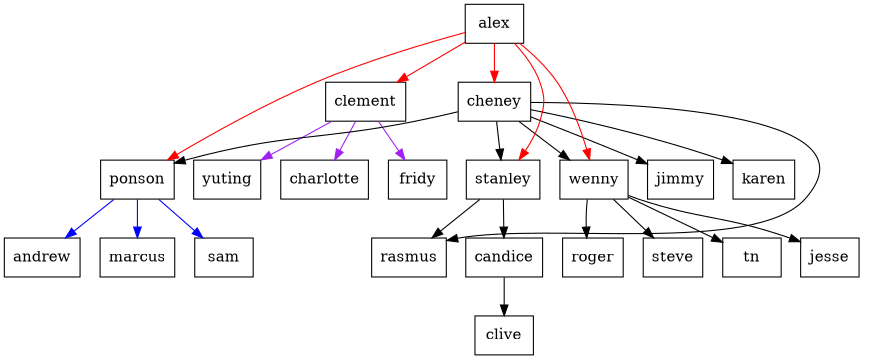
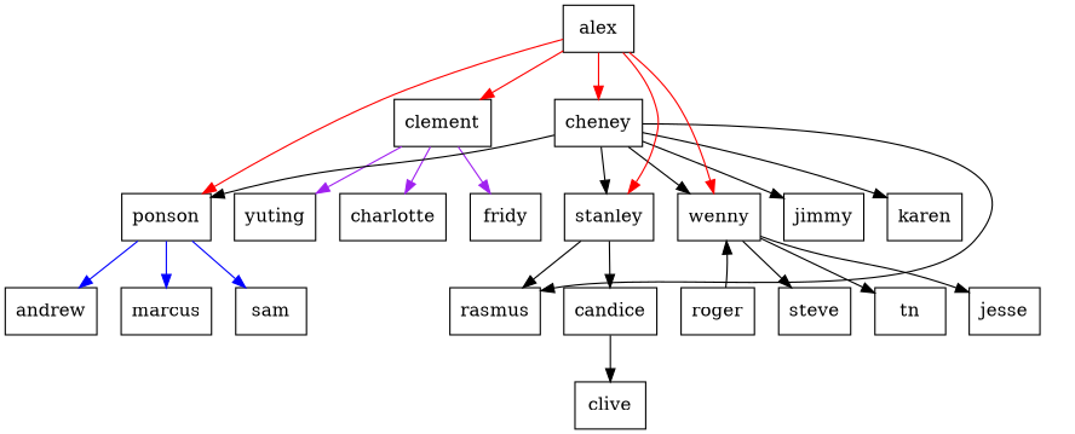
  digraph {
    fontname="DejaVu Serif"
    ordering=out
    node [fontname="DejaVu Serif" shape=box]
    edge [fontname="DejaVu Serif"]
    ponson
    andrew
    marcus
    sam
    clement
    yuting
    charlotte
    fridy
    cheney
    stanley
    wenny
    jimmy
    karen
    rasmus
    candice
    roger
    steve
    tn
    jesse
    clive
    alex
    ponson -> andrew [color=blue]
    ponson -> marcus [color=blue]
    ponson -> sam [color=blue]
    clement -> yuting [color=purple]
    clement -> charlotte [color=purple]
    clement -> fridy [color=purple]
    cheney -> ponson
    cheney -> stanley
    cheney -> wenny
    cheney -> jimmy
    cheney -> karen
    cheney -> rasmus
    stanley -> rasmus
    stanley -> candice
-   wenny -> roger
+   roger -> wenny
    wenny -> steve
    wenny -> tn
    wenny -> jesse
    candice -> clive
    alex -> ponson [color=red]
    alex -> clement [color=red]
    alex -> cheney [color=red]
    alex -> stanley [color=red]
    alex -> wenny [color=red]
  }
